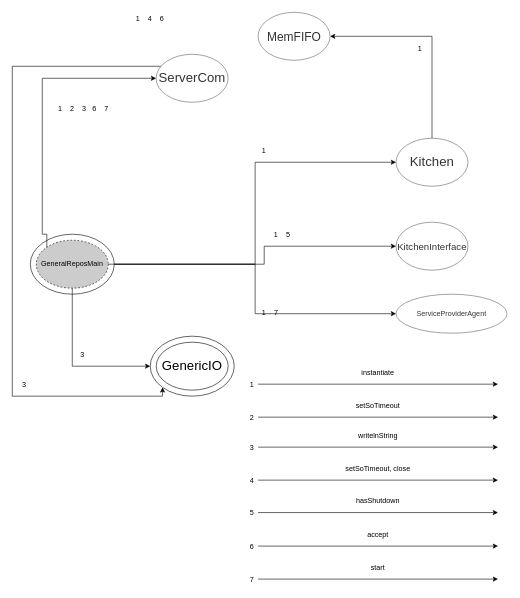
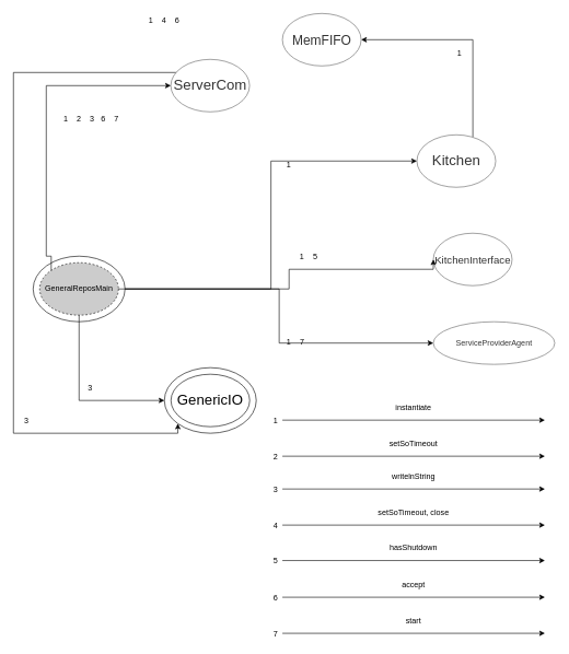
  <mxCell id="0" />
  <mxCell id="1" parent="0" />
  <mxCell id="2" style="edgeStyle=orthogonalEdgeStyle;rounded=0;orthogonalLoop=1;jettySize=auto;html=1;entryX=1;entryY=0.5;entryDx=0;entryDy=0;fontSize=20;" parent="1" source="3" target="54" edge="1"><mxGeometry relative="1" as="geometry"><Array as="points"><mxPoint x="720" y="60" /></Array></mxGeometry></mxCell>
- <mxCell id="3" value="&lt;font style=&quot;font-size: 22px&quot;&gt;Kitchen&lt;/font&gt;" style="ellipse;whiteSpace=wrap;html=1;fillColor=#FFFFFF;fontColor=#333333;strokeColor=#666666;" parent="1" vertex="1"><mxGeometry x="659.8" y="230" width="120" height="80" as="geometry" /></mxCell>
+ <mxCell id="3" value="&lt;font style=&quot;font-size: 22px&quot;&gt;Kitchen&lt;/font&gt;" style="ellipse;whiteSpace=wrap;html=1;fillColor=#FFFFFF;fontColor=#333333;strokeColor=#666666;" parent="1" vertex="1"><mxGeometry x="634.8" y="205" width="120" height="80" as="geometry" /></mxCell>
  <mxCell id="4" style="edgeStyle=orthogonalEdgeStyle;rounded=0;orthogonalLoop=1;jettySize=auto;html=1;fontSize=20;entryX=0;entryY=1;entryDx=0;entryDy=0;" parent="1" source="5" target="8" edge="1"><mxGeometry relative="1" as="geometry"><mxPoint x="-60.2" y="780" as="targetPoint" /><Array as="points"><mxPoint x="20" y="110" /><mxPoint x="20" y="660" /><mxPoint x="271" y="660" /></Array></mxGeometry></mxCell>
  <mxCell id="5" value="&lt;font style=&quot;font-size: 22px&quot;&gt;ServerCom&lt;/font&gt;" style="ellipse;whiteSpace=wrap;html=1;fillColor=#FFFFFF;fontColor=#333333;strokeColor=#666666;" parent="1" vertex="1"><mxGeometry x="259.8" y="90" width="120" height="80" as="geometry" /></mxCell>
- <mxCell id="6" value="&lt;font style=&quot;font-size: 16px;&quot;&gt;KitchenInterface&lt;/font&gt;" style="ellipse;whiteSpace=wrap;html=1;fillColor=#FFFFFF;fontColor=#333333;strokeColor=#666666;" parent="1" vertex="1"><mxGeometry x="659.8" y="370" width="120" height="80" as="geometry" /></mxCell>
+ <mxCell id="6" value="&lt;font style=&quot;font-size: 16px;&quot;&gt;KitchenInterface&lt;/font&gt;" style="ellipse;whiteSpace=wrap;html=1;fillColor=#FFFFFF;fontColor=#333333;strokeColor=#666666;" parent="1" vertex="1"><mxGeometry x="659.8" y="355" width="120" height="80" as="geometry" /></mxCell>
  <mxCell id="7" value="" style="group" parent="1" vertex="1" connectable="0"><mxGeometry x="250" y="560" width="140" height="100" as="geometry" /></mxCell>
  <mxCell id="8" value="&lt;font style=&quot;font-size: 22px&quot;&gt;GenericIO&lt;/font&gt;" style="ellipse;whiteSpace=wrap;html=1;gradientColor=none;" parent="7" vertex="1"><mxGeometry width="140" height="100" as="geometry" /></mxCell>
  <mxCell id="9" value="&lt;font style=&quot;font-size: 22px&quot;&gt;GenericIO&lt;/font&gt;" style="ellipse;whiteSpace=wrap;html=1;gradientColor=none;" parent="7" vertex="1"><mxGeometry x="10" y="10" width="120" height="80" as="geometry" /></mxCell>
  <mxCell id="10" value="" style="group" parent="1" vertex="1" connectable="0"><mxGeometry x="50" y="390" width="140" height="100" as="geometry" /></mxCell>
  <mxCell id="11" value="&lt;font style=&quot;font-size: 22px&quot;&gt;GenericIO&lt;/font&gt;" style="ellipse;whiteSpace=wrap;html=1;gradientColor=none;" parent="10" vertex="1"><mxGeometry width="140" height="100" as="geometry" /></mxCell>
  <mxCell id="12" value="&lt;font style=&quot;font-size: 12px;&quot;&gt;GeneralReposMain&lt;/font&gt;" style="ellipse;whiteSpace=wrap;html=1;strokeWidth=1;fillColor=#CCCCCC;dashed=1;" parent="10" vertex="1"><mxGeometry x="10" y="10" width="120" height="80" as="geometry" /></mxCell>
  <mxCell id="13" style="edgeStyle=orthogonalEdgeStyle;rounded=0;orthogonalLoop=1;jettySize=auto;html=1;fillColor=#d5e8d4;strokeColor=#000000;" parent="1" edge="1"><mxGeometry relative="1" as="geometry"><mxPoint x="429.8" y="640" as="sourcePoint" /><mxPoint x="829.8" y="640" as="targetPoint" /></mxGeometry></mxCell>
  <mxCell id="14" value="instantiate" style="text;strokeColor=none;fillColor=none;align=center;verticalAlign=middle;spacingLeft=4;spacingRight=4;overflow=hidden;points=[[0,0.5],[1,0.5]];portConstraint=eastwest;rotatable=0;" parent="1" vertex="1"><mxGeometry x="429.8" y="600" width="400" height="40" as="geometry" /></mxCell>
  <mxCell id="15" value="1" style="text;strokeColor=none;fillColor=none;align=center;verticalAlign=middle;spacingLeft=4;spacingRight=4;overflow=hidden;points=[[0,0.5],[1,0.5]];portConstraint=eastwest;rotatable=0;" parent="1" vertex="1"><mxGeometry x="409.8" y="630" width="20" height="20" as="geometry" /></mxCell>
  <mxCell id="16" style="edgeStyle=orthogonalEdgeStyle;rounded=0;orthogonalLoop=1;jettySize=auto;html=1;entryX=0;entryY=0.5;entryDx=0;entryDy=0;fontSize=18;exitX=0;exitY=0;exitDx=0;exitDy=0;" parent="1" source="12" target="5" edge="1"><mxGeometry relative="1" as="geometry"><Array as="points"><mxPoint x="78" y="390" /><mxPoint x="70" y="390" /><mxPoint x="70" y="130" /></Array></mxGeometry></mxCell>
  <mxCell id="17" style="edgeStyle=orthogonalEdgeStyle;rounded=0;orthogonalLoop=1;jettySize=auto;html=1;entryX=0;entryY=0.5;entryDx=0;entryDy=0;fontSize=18;" parent="1" source="11" target="3" edge="1"><mxGeometry relative="1" as="geometry" /></mxCell>
  <mxCell id="18" style="edgeStyle=orthogonalEdgeStyle;rounded=0;orthogonalLoop=1;jettySize=auto;html=1;entryX=0;entryY=0.5;entryDx=0;entryDy=0;fontSize=18;" parent="1" source="12" target="6" edge="1"><mxGeometry relative="1" as="geometry"><Array as="points"><mxPoint x="440" y="440" /><mxPoint x="440" y="410" /></Array></mxGeometry></mxCell>
  <mxCell id="19" value="1" style="text;strokeColor=none;fillColor=none;align=center;verticalAlign=middle;spacingLeft=4;spacingRight=4;overflow=hidden;points=[[0,0.5],[1,0.5]];portConstraint=eastwest;rotatable=0;" parent="1" vertex="1"><mxGeometry x="90" y="170" width="20" height="20" as="geometry" /></mxCell>
  <mxCell id="20" value="1" style="text;strokeColor=none;fillColor=none;align=center;verticalAlign=middle;spacingLeft=4;spacingRight=4;overflow=hidden;points=[[0,0.5],[1,0.5]];portConstraint=eastwest;rotatable=0;" parent="1" vertex="1"><mxGeometry x="429.8" y="240" width="20" height="20" as="geometry" /></mxCell>
  <mxCell id="21" value="1" style="text;strokeColor=none;fillColor=none;align=center;verticalAlign=middle;spacingLeft=4;spacingRight=4;overflow=hidden;points=[[0,0.5],[1,0.5]];portConstraint=eastwest;rotatable=0;" parent="1" vertex="1"><mxGeometry x="449.8" y="380" width="20" height="20" as="geometry" /></mxCell>
  <mxCell id="22" value="2" style="text;strokeColor=none;fillColor=none;align=center;verticalAlign=middle;spacingLeft=4;spacingRight=4;overflow=hidden;points=[[0,0.5],[1,0.5]];portConstraint=eastwest;rotatable=0;" parent="1" vertex="1"><mxGeometry x="110" y="170" width="20" height="20" as="geometry" /></mxCell>
  <mxCell id="23" value="3" style="text;strokeColor=none;fillColor=none;align=center;verticalAlign=middle;spacingLeft=4;spacingRight=4;overflow=hidden;points=[[0,0.5],[1,0.5]];portConstraint=eastwest;rotatable=0;" parent="1" vertex="1"><mxGeometry x="130" y="170" width="20" height="20" as="geometry" /></mxCell>
  <mxCell id="24" style="edgeStyle=orthogonalEdgeStyle;rounded=0;orthogonalLoop=1;jettySize=auto;html=1;fillColor=#d5e8d4;strokeColor=#000000;" parent="1" edge="1"><mxGeometry relative="1" as="geometry"><mxPoint x="429.8" y="695" as="sourcePoint" /><mxPoint x="829.8" y="695" as="targetPoint" /></mxGeometry></mxCell>
  <mxCell id="25" value="setSoTimeout" style="text;strokeColor=none;fillColor=none;align=center;verticalAlign=middle;spacingLeft=4;spacingRight=4;overflow=hidden;points=[[0,0.5],[1,0.5]];portConstraint=eastwest;rotatable=0;" parent="1" vertex="1"><mxGeometry x="429.8" y="655" width="400" height="40" as="geometry" /></mxCell>
  <mxCell id="26" value="2" style="text;strokeColor=none;fillColor=none;align=center;verticalAlign=middle;spacingLeft=4;spacingRight=4;overflow=hidden;points=[[0,0.5],[1,0.5]];portConstraint=eastwest;rotatable=0;" parent="1" vertex="1"><mxGeometry x="409.8" y="685" width="20" height="20" as="geometry" /></mxCell>
  <mxCell id="27" value="ServiceProviderAgent" style="ellipse;whiteSpace=wrap;html=1;fillColor=#FFFFFF;fontColor=#333333;strokeColor=#666666;" parent="1" vertex="1"><mxGeometry x="659.8" y="490" width="185" height="65" as="geometry" /></mxCell>
  <mxCell id="28" style="edgeStyle=orthogonalEdgeStyle;rounded=0;orthogonalLoop=1;jettySize=auto;html=1;entryX=0;entryY=0.5;entryDx=0;entryDy=0;fontSize=18;" parent="1" source="11" target="27" edge="1"><mxGeometry relative="1" as="geometry" /></mxCell>
  <mxCell id="29" style="edgeStyle=orthogonalEdgeStyle;rounded=0;orthogonalLoop=1;jettySize=auto;html=1;entryX=0;entryY=0.5;entryDx=0;entryDy=0;fontSize=18;" parent="1" source="12" target="8" edge="1"><mxGeometry relative="1" as="geometry"><Array as="points"><mxPoint x="120" y="610" /></Array></mxGeometry></mxCell>
  <mxCell id="30" style="edgeStyle=orthogonalEdgeStyle;rounded=0;orthogonalLoop=1;jettySize=auto;html=1;fillColor=#d5e8d4;strokeColor=#000000;" parent="1" edge="1"><mxGeometry relative="1" as="geometry"><mxPoint x="429.8" y="745" as="sourcePoint" /><mxPoint x="829.8" y="745" as="targetPoint" /></mxGeometry></mxCell>
  <mxCell id="31" value="writelnString" style="text;strokeColor=none;fillColor=none;align=center;verticalAlign=middle;spacingLeft=4;spacingRight=4;overflow=hidden;points=[[0,0.5],[1,0.5]];portConstraint=eastwest;rotatable=0;" parent="1" vertex="1"><mxGeometry x="429.8" y="705" width="400" height="40" as="geometry" /></mxCell>
  <mxCell id="32" value="3" style="text;strokeColor=none;fillColor=none;align=center;verticalAlign=middle;spacingLeft=4;spacingRight=4;overflow=hidden;points=[[0,0.5],[1,0.5]];portConstraint=eastwest;rotatable=0;" parent="1" vertex="1"><mxGeometry x="409.8" y="735" width="20" height="20" as="geometry" /></mxCell>
  <mxCell id="33" value="1" style="text;strokeColor=none;fillColor=none;align=center;verticalAlign=middle;spacingLeft=4;spacingRight=4;overflow=hidden;points=[[0,0.5],[1,0.5]];portConstraint=eastwest;rotatable=0;" parent="1" vertex="1"><mxGeometry x="219.8" y="20" width="20" height="20" as="geometry" /></mxCell>
  <mxCell id="34" value="3" style="text;strokeColor=none;fillColor=none;align=center;verticalAlign=middle;spacingLeft=4;spacingRight=4;overflow=hidden;points=[[0,0.5],[1,0.5]];portConstraint=eastwest;rotatable=0;" parent="1" vertex="1"><mxGeometry x="127" y="580" width="20" height="20" as="geometry" /></mxCell>
  <mxCell id="35" value="3" style="text;strokeColor=none;fillColor=none;align=center;verticalAlign=middle;spacingLeft=4;spacingRight=4;overflow=hidden;points=[[0,0.5],[1,0.5]];portConstraint=eastwest;rotatable=0;" parent="1" vertex="1"><mxGeometry x="30" y="630" width="20" height="20" as="geometry" /></mxCell>
  <mxCell id="36" value="4" style="text;strokeColor=none;fillColor=none;align=center;verticalAlign=middle;spacingLeft=4;spacingRight=4;overflow=hidden;points=[[0,0.5],[1,0.5]];portConstraint=eastwest;rotatable=0;" parent="1" vertex="1"><mxGeometry x="239.8" y="20" width="20" height="20" as="geometry" /></mxCell>
  <mxCell id="37" style="edgeStyle=orthogonalEdgeStyle;rounded=0;orthogonalLoop=1;jettySize=auto;html=1;fillColor=#d5e8d4;strokeColor=#000000;" parent="1" edge="1"><mxGeometry relative="1" as="geometry"><mxPoint x="429.8" y="800" as="sourcePoint" /><mxPoint x="829.8" y="800" as="targetPoint" /></mxGeometry></mxCell>
  <mxCell id="38" value="setSoTimeout, close" style="text;strokeColor=none;fillColor=none;align=center;verticalAlign=middle;spacingLeft=4;spacingRight=4;overflow=hidden;points=[[0,0.5],[1,0.5]];portConstraint=eastwest;rotatable=0;" parent="1" vertex="1"><mxGeometry x="429.8" y="760" width="400" height="40" as="geometry" /></mxCell>
  <mxCell id="39" value="4" style="text;strokeColor=none;fillColor=none;align=center;verticalAlign=middle;spacingLeft=4;spacingRight=4;overflow=hidden;points=[[0,0.5],[1,0.5]];portConstraint=eastwest;rotatable=0;" parent="1" vertex="1"><mxGeometry x="409.8" y="790" width="20" height="20" as="geometry" /></mxCell>
  <mxCell id="40" value="5" style="text;strokeColor=none;fillColor=none;align=center;verticalAlign=middle;spacingLeft=4;spacingRight=4;overflow=hidden;points=[[0,0.5],[1,0.5]];portConstraint=eastwest;rotatable=0;" parent="1" vertex="1"><mxGeometry x="470" y="380" width="20" height="20" as="geometry" /></mxCell>
  <mxCell id="41" style="edgeStyle=orthogonalEdgeStyle;rounded=0;orthogonalLoop=1;jettySize=auto;html=1;fillColor=#d5e8d4;strokeColor=#000000;" parent="1" edge="1"><mxGeometry relative="1" as="geometry"><mxPoint x="429.8" y="854.06" as="sourcePoint" /><mxPoint x="829.8" y="854.06" as="targetPoint" /></mxGeometry></mxCell>
  <mxCell id="42" value="hasShutdown" style="text;strokeColor=none;fillColor=none;align=center;verticalAlign=middle;spacingLeft=4;spacingRight=4;overflow=hidden;points=[[0,0.5],[1,0.5]];portConstraint=eastwest;rotatable=0;" parent="1" vertex="1"><mxGeometry x="429.8" y="814.06" width="400" height="40" as="geometry" /></mxCell>
  <mxCell id="43" value="5" style="text;strokeColor=none;fillColor=none;align=center;verticalAlign=middle;spacingLeft=4;spacingRight=4;overflow=hidden;points=[[0,0.5],[1,0.5]];portConstraint=eastwest;rotatable=0;" parent="1" vertex="1"><mxGeometry x="409.8" y="844.06" width="20" height="20" as="geometry" /></mxCell>
  <mxCell id="44" style="edgeStyle=orthogonalEdgeStyle;rounded=0;orthogonalLoop=1;jettySize=auto;html=1;fillColor=#d5e8d4;strokeColor=#000000;" parent="1" edge="1"><mxGeometry relative="1" as="geometry"><mxPoint x="429.8" y="910" as="sourcePoint" /><mxPoint x="829.8" y="910" as="targetPoint" /></mxGeometry></mxCell>
  <mxCell id="45" value="accept" style="text;strokeColor=none;fillColor=none;align=center;verticalAlign=middle;spacingLeft=4;spacingRight=4;overflow=hidden;points=[[0,0.5],[1,0.5]];portConstraint=eastwest;rotatable=0;" parent="1" vertex="1"><mxGeometry x="429.8" y="870" width="400" height="40" as="geometry" /></mxCell>
  <mxCell id="46" value="6" style="text;strokeColor=none;fillColor=none;align=center;verticalAlign=middle;spacingLeft=4;spacingRight=4;overflow=hidden;points=[[0,0.5],[1,0.5]];portConstraint=eastwest;rotatable=0;" parent="1" vertex="1"><mxGeometry x="409.8" y="900" width="20" height="20" as="geometry" /></mxCell>
  <mxCell id="47" value="6" style="text;strokeColor=none;fillColor=none;align=center;verticalAlign=middle;spacingLeft=4;spacingRight=4;overflow=hidden;points=[[0,0.5],[1,0.5]];portConstraint=eastwest;rotatable=0;" parent="1" vertex="1"><mxGeometry x="147" y="170" width="20" height="20" as="geometry" /></mxCell>
  <mxCell id="48" value="6" style="text;strokeColor=none;fillColor=none;align=center;verticalAlign=middle;spacingLeft=4;spacingRight=4;overflow=hidden;points=[[0,0.5],[1,0.5]];portConstraint=eastwest;rotatable=0;" parent="1" vertex="1"><mxGeometry x="259.8" y="20" width="20" height="20" as="geometry" /></mxCell>
  <mxCell id="49" style="edgeStyle=orthogonalEdgeStyle;rounded=0;orthogonalLoop=1;jettySize=auto;html=1;fillColor=#d5e8d4;strokeColor=#000000;" parent="1" edge="1"><mxGeometry relative="1" as="geometry"><mxPoint x="429.8" y="965" as="sourcePoint" /><mxPoint x="829.8" y="965" as="targetPoint" /></mxGeometry></mxCell>
  <mxCell id="50" value="start" style="text;strokeColor=none;fillColor=none;align=center;verticalAlign=middle;spacingLeft=4;spacingRight=4;overflow=hidden;points=[[0,0.5],[1,0.5]];portConstraint=eastwest;rotatable=0;" parent="1" vertex="1"><mxGeometry x="429.8" y="925" width="400" height="40" as="geometry" /></mxCell>
  <mxCell id="51" value="7" style="text;strokeColor=none;fillColor=none;align=center;verticalAlign=middle;spacingLeft=4;spacingRight=4;overflow=hidden;points=[[0,0.5],[1,0.5]];portConstraint=eastwest;rotatable=0;" parent="1" vertex="1"><mxGeometry x="409.8" y="955" width="20" height="20" as="geometry" /></mxCell>
  <mxCell id="52" value="1" style="text;strokeColor=none;fillColor=none;align=center;verticalAlign=middle;spacingLeft=4;spacingRight=4;overflow=hidden;points=[[0,0.5],[1,0.5]];portConstraint=eastwest;rotatable=0;" parent="1" vertex="1"><mxGeometry x="429.8" y="510" width="20" height="20" as="geometry" /></mxCell>
  <mxCell id="53" value="7" style="text;strokeColor=none;fillColor=none;align=center;verticalAlign=middle;spacingLeft=4;spacingRight=4;overflow=hidden;points=[[0,0.5],[1,0.5]];portConstraint=eastwest;rotatable=0;" parent="1" vertex="1"><mxGeometry x="167" y="170" width="20" height="20" as="geometry" /></mxCell>
  <mxCell id="54" value="&lt;font style=&quot;font-size: 20px;&quot;&gt;MemFIFO&lt;/font&gt;" style="ellipse;whiteSpace=wrap;html=1;fillColor=#FFFFFF;fontColor=#333333;strokeColor=#666666;" parent="1" vertex="1"><mxGeometry x="429.8" y="20" width="120" height="80" as="geometry" /></mxCell>
  <mxCell id="55" value="1" style="text;strokeColor=none;fillColor=none;align=center;verticalAlign=middle;spacingLeft=4;spacingRight=4;overflow=hidden;points=[[0,0.5],[1,0.5]];portConstraint=eastwest;rotatable=0;" parent="1" vertex="1"><mxGeometry x="690" y="70" width="20" height="20" as="geometry" /></mxCell>
  <mxCell id="56" value="7" style="text;strokeColor=none;fillColor=none;align=center;verticalAlign=middle;spacingLeft=4;spacingRight=4;overflow=hidden;points=[[0,0.5],[1,0.5]];portConstraint=eastwest;rotatable=0;" parent="1" vertex="1"><mxGeometry x="450" y="510" width="20" height="20" as="geometry" /></mxCell>
